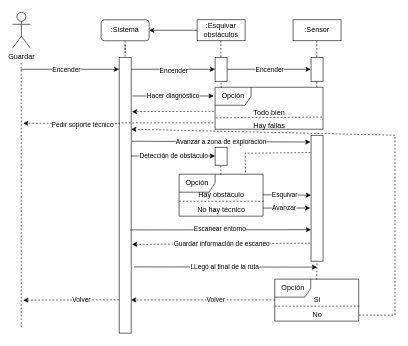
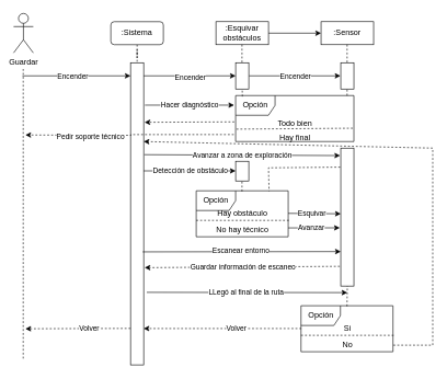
  <mxCell id="0" />
  <mxCell id="1" parent="0" />
  <mxCell id="2" value="" style="endArrow=classic;html=1;rounded=0;exitX=-0.011;exitY=0.572;exitDx=0;exitDy=0;exitPerimeter=0;entryX=1.098;entryY=0.17;entryDx=0;entryDy=0;entryPerimeter=0;dashed=1;" edge="1" parent="1" source="39"><mxGeometry width="50" height="50" relative="1" as="geometry"><mxPoint x="338" y="185.69" as="sourcePoint" /><mxPoint x="219.4" y="185.69" as="targetPoint" /></mxGeometry></mxCell>
  <mxCell id="3" value="Guardar" style="shape=umlActor;verticalLabelPosition=bottom;verticalAlign=top;html=1;outlineConnect=0;" vertex="1" parent="1"><mxGeometry x="20" y="20" width="30" height="60" as="geometry" /></mxCell>
  <mxCell id="4" value="" style="endArrow=none;html=1;rounded=0;dashed=1;" edge="1" parent="1"><mxGeometry width="50" height="50" relative="1" as="geometry"><mxPoint x="34.66" y="545.413" as="sourcePoint" /><mxPoint x="34.66" y="104.58" as="targetPoint" /></mxGeometry></mxCell>
  <mxCell id="5" value="" style="edgeStyle=orthogonalEdgeStyle;rounded=0;orthogonalLoop=1;jettySize=auto;html=1;endArrow=none;endFill=0;dashed=1;" edge="1" parent="1" source="6" target="7"><mxGeometry relative="1" as="geometry" /></mxCell>
  <mxCell id="6" value=":Sistema" style="whiteSpace=wrap;html=1;rounded=1;" vertex="1" parent="1"><mxGeometry x="168" y="32.5" width="80" height="35" as="geometry" /></mxCell>
  <mxCell id="7" value="" style="whiteSpace=wrap;html=1;rounded=0;" vertex="1" parent="1"><mxGeometry x="198" y="95" width="20" height="460" as="geometry" /></mxCell>
  <mxCell id="8" value="" style="endArrow=classic;html=1;rounded=0;entryX=0.029;entryY=0.061;entryDx=0;entryDy=0;entryPerimeter=0;" edge="1" parent="1"><mxGeometry width="50" height="50" relative="1" as="geometry"><mxPoint x="33.42" y="115" as="sourcePoint" /><mxPoint x="198" y="115" as="targetPoint" /></mxGeometry></mxCell>
  <mxCell id="9" value="Encender" style="edgeLabel;html=1;align=center;verticalAlign=middle;resizable=0;points=[];" vertex="1" connectable="0" parent="8"><mxGeometry x="-0.073" relative="1" as="geometry"><mxPoint as="offset" /></mxGeometry></mxCell>
- <mxCell id="10" value="" style="edgeStyle=orthogonalEdgeStyle;rounded=0;orthogonalLoop=1;jettySize=auto;html=1;" edge="1" parent="1" source="11" target="6"><mxGeometry relative="1" as="geometry" /></mxCell>
+ <mxCell id="10" value="" style="edgeStyle=orthogonalEdgeStyle;rounded=0;orthogonalLoop=1;jettySize=auto;html=1;" edge="1" parent="1" source="11" target="12"><mxGeometry relative="1" as="geometry" /></mxCell>
  <mxCell id="11" value=":Esquivar obstáculos" style="rounded=0;whiteSpace=wrap;html=1;" vertex="1" parent="1"><mxGeometry x="328" y="32.5" width="80" height="35" as="geometry" /></mxCell>
  <mxCell id="12" value=":Sensor" style="rounded=0;whiteSpace=wrap;html=1;" vertex="1" parent="1"><mxGeometry x="488" y="32.5" width="80" height="35" as="geometry" /></mxCell>
  <mxCell id="13" value="" style="edgeStyle=orthogonalEdgeStyle;rounded=0;orthogonalLoop=1;jettySize=auto;html=1;endArrow=none;endFill=0;dashed=1;" edge="1" parent="1"><mxGeometry relative="1" as="geometry"><mxPoint x="527.66" y="67.5" as="sourcePoint" /><mxPoint x="527.66" y="95.5" as="targetPoint" /></mxGeometry></mxCell>
  <mxCell id="14" value="" style="edgeStyle=orthogonalEdgeStyle;rounded=0;orthogonalLoop=1;jettySize=auto;html=1;endArrow=none;endFill=0;dashed=1;" edge="1" parent="1"><mxGeometry relative="1" as="geometry"><mxPoint x="367.66" y="67.5" as="sourcePoint" /><mxPoint x="367.66" y="95.5" as="targetPoint" /></mxGeometry></mxCell>
  <mxCell id="15" value="" style="whiteSpace=wrap;html=1;rounded=0;" vertex="1" parent="1"><mxGeometry x="518" y="225" width="20" height="210" as="geometry" /></mxCell>
  <mxCell id="16" value="" style="whiteSpace=wrap;html=1;rounded=0;" vertex="1" parent="1"><mxGeometry x="358" y="95" width="20" height="40" as="geometry" /></mxCell>
  <mxCell id="17" value="" style="endArrow=classic;html=1;rounded=0;entryX=0;entryY=0.5;entryDx=0;entryDy=0;exitX=-0.109;exitY=0.432;exitDx=0;exitDy=0;exitPerimeter=0;" edge="1" parent="1" target="16"><mxGeometry width="50" height="50" relative="1" as="geometry"><mxPoint x="218" y="115" as="sourcePoint" /><mxPoint x="249.96" y="155.69" as="targetPoint" /></mxGeometry></mxCell>
  <mxCell id="18" value="" style="endArrow=classic;html=1;rounded=0;exitX=0.995;exitY=0.329;exitDx=0;exitDy=0;exitPerimeter=0;" edge="1" parent="1"><mxGeometry width="50" height="50" relative="1" as="geometry"><mxPoint x="378.45" y="115" as="sourcePoint" /><mxPoint x="517.55" y="115" as="targetPoint" /></mxGeometry></mxCell>
  <mxCell id="19" value="Encender" style="edgeLabel;html=1;align=center;verticalAlign=middle;resizable=0;points=[];" vertex="1" connectable="0" parent="1"><mxGeometry x="288" y="75" as="geometry"><mxPoint y="41" as="offset" /></mxGeometry></mxCell>
  <mxCell id="20" value="Encender" style="edgeLabel;html=1;align=center;verticalAlign=middle;resizable=0;points=[];" vertex="1" connectable="0" parent="1"><mxGeometry x="448" y="115" as="geometry" /></mxCell>
  <mxCell id="21" value="" style="endArrow=classic;html=1;rounded=0;exitX=1.098;exitY=0.149;exitDx=0;exitDy=0;exitPerimeter=0;entryX=-0.013;entryY=0.208;entryDx=0;entryDy=0;entryPerimeter=0;" edge="1" parent="1" target="39"><mxGeometry width="50" height="50" relative="1" as="geometry"><mxPoint x="219.96" y="159.56" as="sourcePoint" /><mxPoint x="518" y="158.18" as="targetPoint" /></mxGeometry></mxCell>
  <mxCell id="22" value="Hacer diagnóstico" style="edgeLabel;html=1;align=center;verticalAlign=middle;resizable=0;points=[];" vertex="1" connectable="0" parent="21"><mxGeometry x="-0.051" relative="1" as="geometry"><mxPoint x="4" as="offset" /></mxGeometry></mxCell>
  <mxCell id="23" style="edgeStyle=orthogonalEdgeStyle;rounded=0;orthogonalLoop=1;jettySize=auto;html=1;exitX=-0.016;exitY=0.848;exitDx=0;exitDy=0;exitPerimeter=0;dashed=1;" edge="1" parent="1" source="39"><mxGeometry relative="1" as="geometry"><mxPoint x="339.26" y="204.36" as="sourcePoint" /><mxPoint x="38" y="205" as="targetPoint" /></mxGeometry></mxCell>
  <mxCell id="24" value="Pedir soporte técnico" style="edgeLabel;html=1;align=center;verticalAlign=middle;resizable=0;points=[];" vertex="1" connectable="0" parent="23"><mxGeometry x="0.385" y="1" relative="1" as="geometry"><mxPoint as="offset" /></mxGeometry></mxCell>
  <mxCell id="25" value="" style="endArrow=classic;html=1;rounded=0;exitX=1.098;exitY=0.149;exitDx=0;exitDy=0;exitPerimeter=0;entryX=0;entryY=0.152;entryDx=0;entryDy=0;entryPerimeter=0;" edge="1" parent="1"><mxGeometry width="50" height="50" relative="1" as="geometry"><mxPoint x="218.98" y="235" as="sourcePoint" /><mxPoint x="517.02" y="236.38" as="targetPoint" /></mxGeometry></mxCell>
  <mxCell id="26" value="Avanzar a zona de exploración" style="edgeLabel;html=1;align=center;verticalAlign=middle;resizable=0;points=[];" vertex="1" connectable="0" parent="25"><mxGeometry x="-0.051" relative="1" as="geometry"><mxPoint x="8" as="offset" /></mxGeometry></mxCell>
  <mxCell id="27" value="Opción" style="shape=umlFrame;whiteSpace=wrap;html=1;pointerEvents=0;" vertex="1" parent="1"><mxGeometry x="298" y="290" width="140" height="70" as="geometry" /></mxCell>
  <mxCell id="28" value="" style="endArrow=none;dashed=1;html=1;rounded=0;entryX=1.007;entryY=0.667;entryDx=0;entryDy=0;entryPerimeter=0;" edge="1" parent="1"><mxGeometry width="50" height="50" relative="1" as="geometry"><mxPoint x="298" y="335" as="sourcePoint" /><mxPoint x="438.98" y="335.03" as="targetPoint" /></mxGeometry></mxCell>
  <mxCell id="29" value="" style="endArrow=classic;html=1;rounded=0;entryX=0;entryY=0.476;entryDx=0;entryDy=0;entryPerimeter=0;" edge="1" parent="1" target="15"><mxGeometry width="50" height="50" relative="1" as="geometry"><mxPoint x="438" y="324.33" as="sourcePoint" /><mxPoint x="268" y="274.33" as="targetPoint" /></mxGeometry></mxCell>
  <mxCell id="30" value="Esquivar" style="edgeLabel;html=1;align=center;verticalAlign=middle;resizable=0;points=[];" vertex="1" connectable="0" parent="29"><mxGeometry x="-0.106" relative="1" as="geometry"><mxPoint as="offset" /></mxGeometry></mxCell>
  <mxCell id="31" value="Hay obstáculo" style="text;html=1;align=center;verticalAlign=middle;resizable=0;points=[];autosize=1;strokeColor=none;fillColor=none;" vertex="1" parent="1"><mxGeometry x="318" y="310" width="100" height="30" as="geometry" /></mxCell>
  <mxCell id="32" value="No hay técnico" style="text;html=1;align=center;verticalAlign=middle;resizable=0;points=[];autosize=1;strokeColor=none;fillColor=none;" vertex="1" parent="1"><mxGeometry x="308" y="335" width="120" height="30" as="geometry" /></mxCell>
  <mxCell id="33" value="" style="endArrow=classic;html=1;rounded=0;entryX=-0.074;entryY=0.578;entryDx=0;entryDy=0;entryPerimeter=0;" edge="1" parent="1" target="15"><mxGeometry width="50" height="50" relative="1" as="geometry"><mxPoint x="438" y="346.49" as="sourcePoint" /><mxPoint x="518" y="345.8" as="targetPoint" /></mxGeometry></mxCell>
  <mxCell id="34" value="Avanzar" style="edgeLabel;html=1;align=center;verticalAlign=middle;resizable=0;points=[];" vertex="1" connectable="0" parent="33"><mxGeometry x="-0.106" relative="1" as="geometry"><mxPoint as="offset" /></mxGeometry></mxCell>
  <mxCell id="35" value="" style="whiteSpace=wrap;html=1;rounded=0;" vertex="1" parent="1"><mxGeometry x="358" y="245" width="20" height="30" as="geometry" /></mxCell>
  <mxCell id="36" value="" style="endArrow=classic;html=1;rounded=0;entryX=0;entryY=0.5;entryDx=0;entryDy=0;exitX=-0.109;exitY=0.432;exitDx=0;exitDy=0;exitPerimeter=0;" edge="1" parent="1"><mxGeometry width="50" height="50" relative="1" as="geometry"><mxPoint x="218" y="259.66" as="sourcePoint" /><mxPoint x="358" y="259.66" as="targetPoint" /></mxGeometry></mxCell>
  <mxCell id="37" value="Detección de obstáculo" style="edgeLabel;html=1;align=center;verticalAlign=middle;resizable=0;points=[];" vertex="1" connectable="0" parent="36"><mxGeometry x="-0.046" y="1" relative="1" as="geometry"><mxPoint x="3" y="1" as="offset" /></mxGeometry></mxCell>
  <mxCell id="38" value="" style="whiteSpace=wrap;html=1;rounded=0;" vertex="1" parent="1"><mxGeometry x="518" y="95" width="20" height="40" as="geometry" /></mxCell>
  <mxCell id="39" value="Opción" style="shape=umlFrame;whiteSpace=wrap;html=1;pointerEvents=0;" vertex="1" parent="1"><mxGeometry x="358" y="145" width="180" height="70" as="geometry" /></mxCell>
  <mxCell id="40" value="" style="endArrow=none;dashed=1;html=1;rounded=0;entryX=0.996;entryY=0.71;entryDx=0;entryDy=0;entryPerimeter=0;exitX=0.007;exitY=0.73;exitDx=0;exitDy=0;exitPerimeter=0;" edge="1" parent="1" source="39" target="39"><mxGeometry width="50" height="50" relative="1" as="geometry"><mxPoint x="388" y="195" as="sourcePoint" /><mxPoint x="528.98" y="195.03" as="targetPoint" /></mxGeometry></mxCell>
  <mxCell id="41" value="Todo bien" style="text;html=1;align=center;verticalAlign=middle;resizable=0;points=[];autosize=1;strokeColor=none;fillColor=none;" vertex="1" parent="1"><mxGeometry x="408" y="173" width="80" height="30" as="geometry" /></mxCell>
- <mxCell id="42" value="Hay fallas" style="text;html=1;align=center;verticalAlign=middle;resizable=0;points=[];autosize=1;strokeColor=none;fillColor=none;" vertex="1" parent="1"><mxGeometry x="408" y="195" width="80" height="30" as="geometry" /></mxCell>
+ <mxCell id="42" value="Hay final" style="text;html=1;align=center;verticalAlign=middle;resizable=0;points=[];autosize=1;strokeColor=none;fillColor=none;" vertex="1" parent="1"><mxGeometry x="408" y="195" width="80" height="30" as="geometry" /></mxCell>
  <mxCell id="43" value="" style="endArrow=none;dashed=1;html=1;rounded=0;entryX=0.5;entryY=1;entryDx=0;entryDy=0;exitX=0.057;exitY=0.021;exitDx=0;exitDy=0;exitPerimeter=0;" edge="1" parent="1" source="39" target="16"><mxGeometry width="50" height="50" relative="1" as="geometry"><mxPoint x="278" y="215" as="sourcePoint" /><mxPoint x="328" y="165" as="targetPoint" /></mxGeometry></mxCell>
  <mxCell id="44" value="" style="endArrow=none;dashed=1;html=1;rounded=0;entryX=0.5;entryY=1;entryDx=0;entryDy=0;exitX=0.057;exitY=0.021;exitDx=0;exitDy=0;exitPerimeter=0;" edge="1" parent="1"><mxGeometry width="50" height="50" relative="1" as="geometry"><mxPoint x="527.66" y="145" as="sourcePoint" /><mxPoint x="527.66" y="134" as="targetPoint" /></mxGeometry></mxCell>
  <mxCell id="45" value="" style="endArrow=none;dashed=1;html=1;rounded=0;entryX=0.5;entryY=1;entryDx=0;entryDy=0;exitX=0.057;exitY=0.021;exitDx=0;exitDy=0;exitPerimeter=0;" edge="1" parent="1"><mxGeometry width="50" height="50" relative="1" as="geometry"><mxPoint x="367.66" y="291" as="sourcePoint" /><mxPoint x="367.66" y="275" as="targetPoint" /></mxGeometry></mxCell>
  <mxCell id="46" value="" style="endArrow=none;dashed=1;html=1;strokeWidth=1;rounded=0;exitX=-0.04;exitY=0.138;exitDx=0;exitDy=0;exitPerimeter=0;entryX=0.792;entryY=0.008;entryDx=0;entryDy=0;entryPerimeter=0;" edge="1" parent="1" source="15" target="27"><mxGeometry width="50" height="50" relative="1" as="geometry"><mxPoint x="278" y="355" as="sourcePoint" /><mxPoint x="388" y="271" as="targetPoint" /><Array as="points"><mxPoint x="408" y="255" /></Array></mxGeometry></mxCell>
  <mxCell id="47" value="" style="endArrow=classic;html=1;rounded=0;exitX=0.926;exitY=0.626;exitDx=0;exitDy=0;exitPerimeter=0;entryX=0;entryY=0.75;entryDx=0;entryDy=0;" edge="1" parent="1" source="7" target="15"><mxGeometry width="50" height="50" relative="1" as="geometry"><mxPoint x="459.28" y="344.18" as="sourcePoint" /><mxPoint x="409.28" y="394.18" as="targetPoint" /></mxGeometry></mxCell>
  <mxCell id="48" value="Escanear entorno" style="edgeLabel;html=1;align=center;verticalAlign=middle;resizable=0;points=[];" vertex="1" connectable="0" parent="47"><mxGeometry x="-0.068" y="-2" relative="1" as="geometry"><mxPoint x="9" y="-3" as="offset" /></mxGeometry></mxCell>
  <mxCell id="49" value="" style="endArrow=classic;html=1;rounded=0;exitX=1.133;exitY=0.646;exitDx=0;exitDy=0;exitPerimeter=0;entryX=0;entryY=0.5;entryDx=0;entryDy=0;dashed=1;" edge="1" parent="1"><mxGeometry width="50" height="50" relative="1" as="geometry"><mxPoint x="516.5" y="405" as="sourcePoint" /><mxPoint x="219.5" y="407" as="targetPoint" /></mxGeometry></mxCell>
  <mxCell id="50" value="Guardar información de escaneo" style="edgeLabel;html=1;align=center;verticalAlign=middle;resizable=0;points=[];" vertex="1" connectable="0" parent="49"><mxGeometry x="-0.068" y="-2" relative="1" as="geometry"><mxPoint x="-10" y="3" as="offset" /></mxGeometry></mxCell>
  <mxCell id="51" value="Opción" style="shape=umlFrame;whiteSpace=wrap;html=1;pointerEvents=0;" vertex="1" parent="1"><mxGeometry x="457.51" y="465" width="140" height="70" as="geometry" /></mxCell>
  <mxCell id="52" value="" style="endArrow=none;dashed=1;html=1;rounded=0;entryX=1.007;entryY=0.667;entryDx=0;entryDy=0;entryPerimeter=0;" edge="1" parent="1"><mxGeometry width="50" height="50" relative="1" as="geometry"><mxPoint x="457.51" y="510" as="sourcePoint" /><mxPoint x="598.49" y="510.03" as="targetPoint" /></mxGeometry></mxCell>
  <mxCell id="53" value="Si" style="text;html=1;align=center;verticalAlign=middle;resizable=0;points=[];autosize=1;strokeColor=none;fillColor=none;" vertex="1" parent="1"><mxGeometry x="512.51" y="485" width="30" height="30" as="geometry" /></mxCell>
  <mxCell id="54" value="No" style="text;html=1;align=center;verticalAlign=middle;resizable=0;points=[];autosize=1;strokeColor=none;fillColor=none;" vertex="1" parent="1"><mxGeometry x="507.51" y="510" width="40" height="30" as="geometry" /></mxCell>
  <mxCell id="55" value="" style="endArrow=none;dashed=1;html=1;rounded=0;exitX=0.5;exitY=0.011;exitDx=0;exitDy=0;exitPerimeter=0;" edge="1" parent="1" source="51"><mxGeometry width="50" height="50" relative="1" as="geometry"><mxPoint x="527.66" y="436" as="sourcePoint" /><mxPoint x="528" y="435" as="targetPoint" /></mxGeometry></mxCell>
  <mxCell id="56" value="" style="endArrow=classic;html=1;rounded=0;exitX=1.236;exitY=0.76;exitDx=0;exitDy=0;exitPerimeter=0;" edge="1" parent="1" source="7"><mxGeometry width="50" height="50" relative="1" as="geometry"><mxPoint x="218" y="426" as="sourcePoint" /><mxPoint x="528" y="445" as="targetPoint" /></mxGeometry></mxCell>
  <mxCell id="57" value="LLegó al final de la ruta" style="edgeLabel;html=1;align=center;verticalAlign=middle;resizable=0;points=[];" vertex="1" connectable="0" parent="56"><mxGeometry x="-0.068" y="-2" relative="1" as="geometry"><mxPoint x="9" y="-3" as="offset" /></mxGeometry></mxCell>
  <mxCell id="58" value="" style="endArrow=classic;html=1;rounded=0;exitX=1.236;exitY=0.76;exitDx=0;exitDy=0;exitPerimeter=0;dashed=1;" edge="1" parent="1"><mxGeometry width="50" height="50" relative="1" as="geometry"><mxPoint x="458" y="499.66" as="sourcePoint" /><mxPoint x="218" y="499.66" as="targetPoint" /></mxGeometry></mxCell>
  <mxCell id="59" value="Volver" style="edgeLabel;html=1;align=center;verticalAlign=middle;resizable=0;points=[];" vertex="1" connectable="0" parent="58"><mxGeometry x="-0.068" y="-2" relative="1" as="geometry"><mxPoint x="12" y="2" as="offset" /></mxGeometry></mxCell>
  <mxCell id="60" value="" style="endArrow=classic;html=1;rounded=0;exitX=1.236;exitY=0.76;exitDx=0;exitDy=0;exitPerimeter=0;dashed=1;" edge="1" parent="1"><mxGeometry width="50" height="50" relative="1" as="geometry"><mxPoint x="198" y="499.5" as="sourcePoint" /><mxPoint x="38" y="500" as="targetPoint" /></mxGeometry></mxCell>
  <mxCell id="61" value="Volver" style="edgeLabel;html=1;align=center;verticalAlign=middle;resizable=0;points=[];" vertex="1" connectable="0" parent="60"><mxGeometry x="-0.068" y="-2" relative="1" as="geometry"><mxPoint x="12" y="2" as="offset" /></mxGeometry></mxCell>
  <mxCell id="62" value="" style="endArrow=classic;html=1;rounded=0;entryX=1.004;entryY=0.857;entryDx=0;entryDy=0;entryPerimeter=0;dashed=1;exitX=1.004;exitY=0.857;exitDx=0;exitDy=0;exitPerimeter=0;" edge="1" parent="1" source="51"><mxGeometry width="50" height="50" relative="1" as="geometry"><mxPoint x="368" y="345" as="sourcePoint" /><mxPoint x="218" y="215" as="targetPoint" /><Array as="points"><mxPoint x="658" y="525" /><mxPoint x="658" y="225" /><mxPoint x="218" y="215" /></Array></mxGeometry></mxCell>
